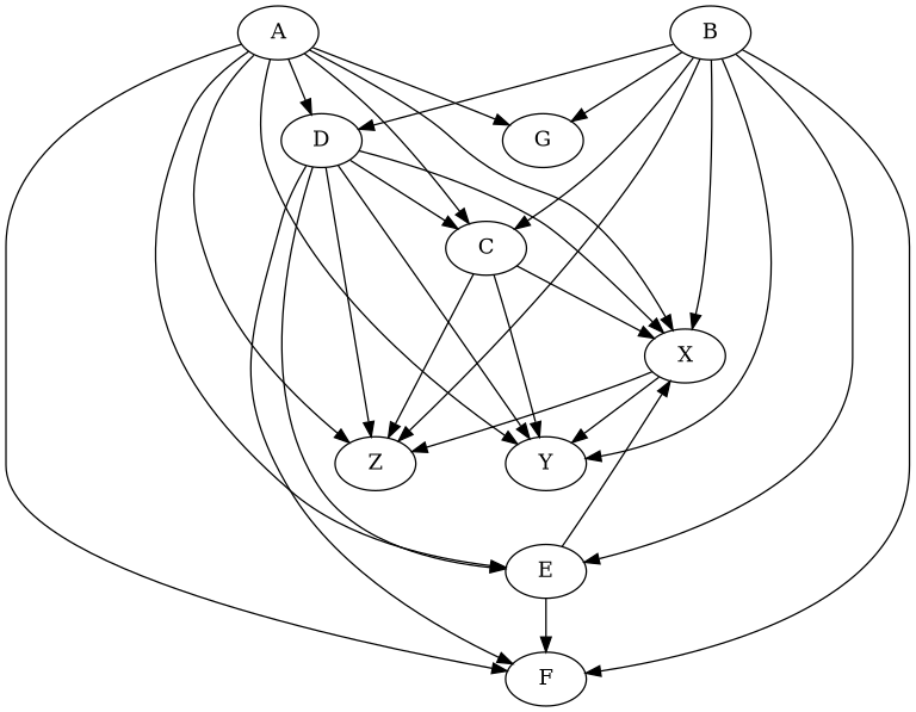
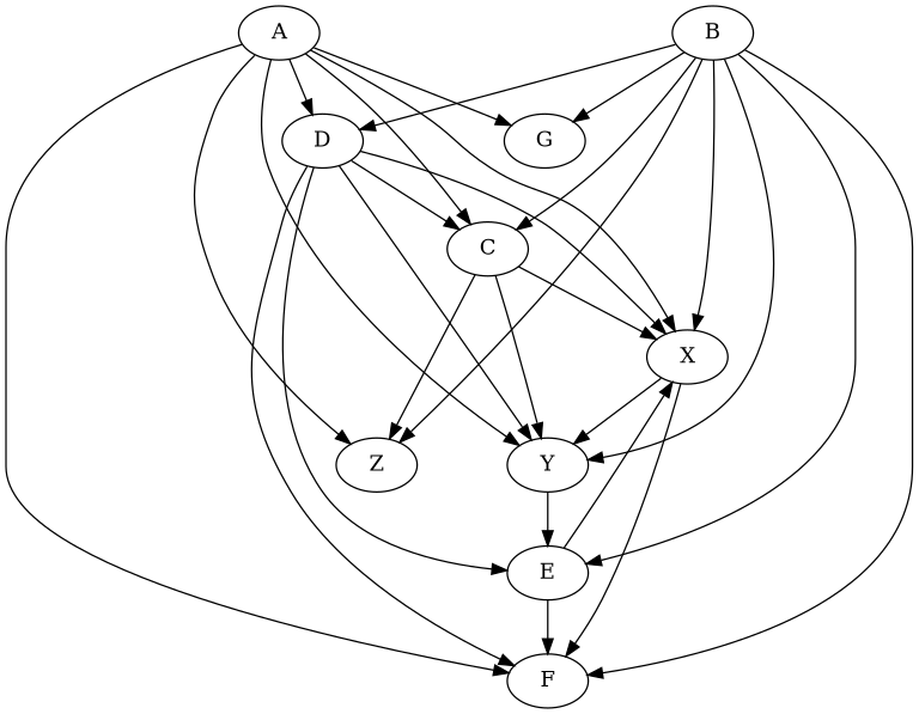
  digraph {
    compound=true
    A
    C
    D
    E
    F
    G
    X
    Y
    Z
    B
    A -> C
    A -> D
-   A -> E
+   Y -> E
    A -> F
    A -> G
    A -> X
    A -> Y
    A -> Z
    C -> X
    C -> Y
    C -> Z
    D -> C
    D -> E
    D -> F
    D -> X
    D -> Y
-   D -> Z
    E -> F
    E -> X
    X -> Y
-   X -> Z
+   X -> F
    B -> C
    B -> D
    B -> E
    B -> F
    B -> G
    B -> X
    B -> Y
    B -> Z
  }
